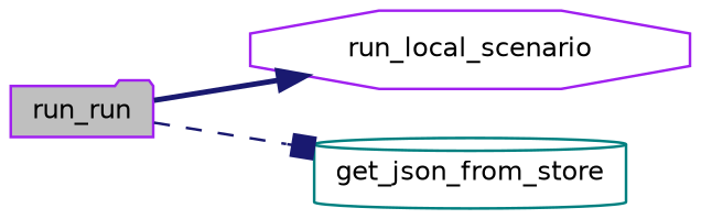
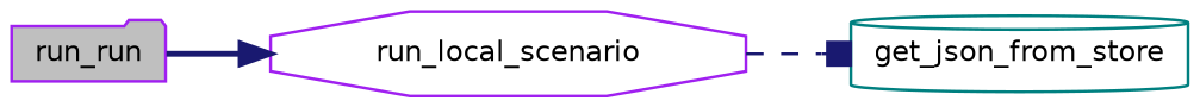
  digraph {
    rankdir=LR
    node [color=purple fillcolor=white fontname=Helvetica fontsize=10 style=filled]
    edge [color=midnightblue fontname=Helvetica fontsize=10 labelfontname=Helvetica labelfontsize=10]
    n1 [fillcolor=grey75 fontcolor=black height=0.2 label=run_run shape=folder width=0.4]
    n2 [height=0.2 label=run_local_scenario shape=octagon width=0.4]
    n3 [color=teal height=0.2 label=get_json_from_store shape=cylinder width=0.4]
    n1 -> n2 [arrowhead=normal style=bold]
-   n1 -> n3 [arrowhead=box style=dashed]
+   n2 -> n3 [arrowhead=box style=dashed]
  }
